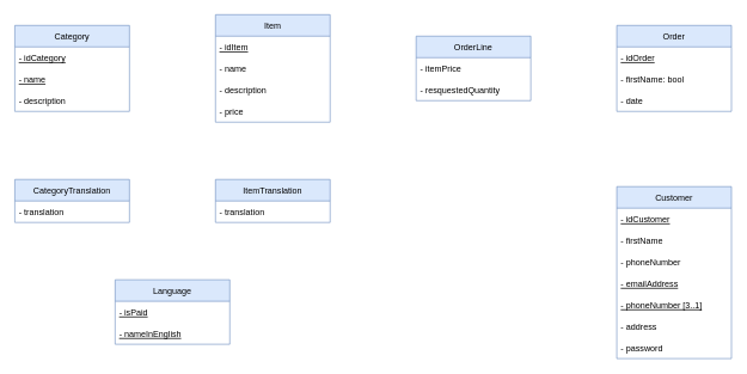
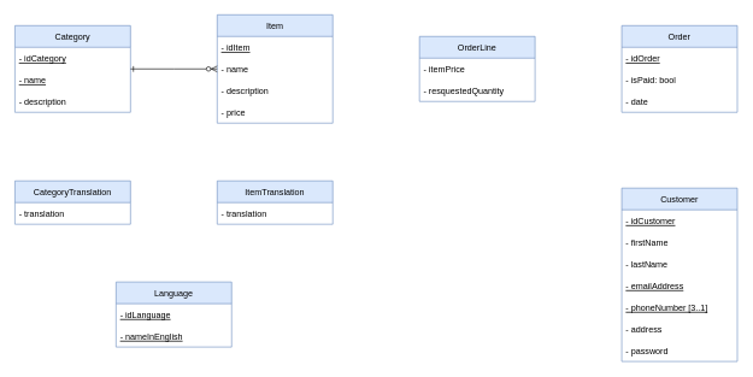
  <mxCell id="0" />
  <mxCell id="1" parent="0" />
  <mxCell id="2" value="Item" style="swimlane;fontStyle=0;childLayout=stackLayout;horizontal=1;startSize=30;horizontalStack=0;resizeParent=1;resizeParentMax=0;resizeLast=0;collapsible=1;marginBottom=0;fillColor=#dae8fc;strokeColor=#6c8ebf;" parent="1" vertex="1"><mxGeometry x="300" y="20" width="160" height="150" as="geometry" /></mxCell>
  <mxCell id="3" value="- idItem" style="text;strokeColor=none;fillColor=none;align=left;verticalAlign=middle;spacingLeft=4;spacingRight=4;overflow=hidden;points=[[0,0.5],[1,0.5]];portConstraint=eastwest;rotatable=0;fontStyle=4" parent="2" vertex="1"><mxGeometry y="30" width="160" height="30" as="geometry" /></mxCell>
  <mxCell id="4" value="- name" style="text;strokeColor=none;fillColor=none;align=left;verticalAlign=middle;spacingLeft=4;spacingRight=4;overflow=hidden;points=[[0,0.5],[1,0.5]];portConstraint=eastwest;rotatable=0;" parent="2" vertex="1"><mxGeometry y="60" width="160" height="30" as="geometry" /></mxCell>
  <mxCell id="5" value="- description" style="text;strokeColor=none;fillColor=none;align=left;verticalAlign=middle;spacingLeft=4;spacingRight=4;overflow=hidden;points=[[0,0.5],[1,0.5]];portConstraint=eastwest;rotatable=0;" parent="2" vertex="1"><mxGeometry y="90" width="160" height="30" as="geometry" /></mxCell>
  <mxCell id="6" value="- price" style="text;strokeColor=none;fillColor=none;align=left;verticalAlign=middle;spacingLeft=4;spacingRight=4;overflow=hidden;points=[[0,0.5],[1,0.5]];portConstraint=eastwest;rotatable=0;" parent="2" vertex="1"><mxGeometry y="120" width="160" height="30" as="geometry" /></mxCell>
  <mxCell id="7" value="Category" style="swimlane;fontStyle=0;childLayout=stackLayout;horizontal=1;startSize=30;horizontalStack=0;resizeParent=1;resizeParentMax=0;resizeLast=0;collapsible=1;marginBottom=0;fillColor=#dae8fc;strokeColor=#6c8ebf;" parent="1" vertex="1"><mxGeometry x="20" y="35" width="160" height="120" as="geometry" /></mxCell>
  <mxCell id="8" value="- idCategory" style="text;strokeColor=none;fillColor=none;align=left;verticalAlign=middle;spacingLeft=4;spacingRight=4;overflow=hidden;points=[[0,0.5],[1,0.5]];portConstraint=eastwest;rotatable=0;fontStyle=4" parent="7" vertex="1"><mxGeometry y="30" width="160" height="30" as="geometry" /></mxCell>
  <mxCell id="9" value="- name" style="text;strokeColor=none;fillColor=none;align=left;verticalAlign=middle;spacingLeft=4;spacingRight=4;overflow=hidden;points=[[0,0.5],[1,0.5]];portConstraint=eastwest;rotatable=0;fontStyle=4" parent="7" vertex="1"><mxGeometry y="60" width="160" height="30" as="geometry" /></mxCell>
  <mxCell id="10" value="- description" style="text;strokeColor=none;fillColor=none;align=left;verticalAlign=middle;spacingLeft=4;spacingRight=4;overflow=hidden;points=[[0,0.5],[1,0.5]];portConstraint=eastwest;rotatable=0;" parent="7" vertex="1"><mxGeometry y="90" width="160" height="30" as="geometry" /></mxCell>
  <mxCell id="11" value="OrderLine" style="swimlane;fontStyle=0;childLayout=stackLayout;horizontal=1;startSize=30;horizontalStack=0;resizeParent=1;resizeParentMax=0;resizeLast=0;collapsible=1;marginBottom=0;fillColor=#dae8fc;strokeColor=#6c8ebf;" parent="1" vertex="1"><mxGeometry y="50" width="160" height="90" as="geometry" x="580" /></mxCell>
  <mxCell id="12" value="- itemPrice" style="text;strokeColor=none;fillColor=none;align=left;verticalAlign=middle;spacingLeft=4;spacingRight=4;overflow=hidden;points=[[0,0.5],[1,0.5]];portConstraint=eastwest;rotatable=0;" parent="11" vertex="1"><mxGeometry y="30" width="160" height="30" as="geometry" /></mxCell>
  <mxCell id="13" value="- resquestedQuantity" style="text;strokeColor=none;fillColor=none;align=left;verticalAlign=middle;spacingLeft=4;spacingRight=4;overflow=hidden;points=[[0,0.5],[1,0.5]];portConstraint=eastwest;rotatable=0;" parent="11" vertex="1"><mxGeometry y="60" width="160" height="30" as="geometry" /></mxCell>
  <mxCell id="14" value="Order" style="swimlane;fontStyle=0;childLayout=stackLayout;horizontal=1;startSize=30;horizontalStack=0;resizeParent=1;resizeParentMax=0;resizeLast=0;collapsible=1;marginBottom=0;fillColor=#dae8fc;strokeColor=#6c8ebf;" parent="1" vertex="1"><mxGeometry x="860" y="35" width="160" height="120" as="geometry" /></mxCell>
  <mxCell id="15" value="- idOrder" style="text;strokeColor=none;fillColor=none;align=left;verticalAlign=middle;spacingLeft=4;spacingRight=4;overflow=hidden;points=[[0,0.5],[1,0.5]];portConstraint=eastwest;rotatable=0;fontStyle=4" parent="14" vertex="1"><mxGeometry y="30" width="160" height="30" as="geometry" /></mxCell>
- <mxCell id="16" value="- firstName: bool" style="text;strokeColor=none;fillColor=none;align=left;verticalAlign=middle;spacingLeft=4;spacingRight=4;overflow=hidden;points=[[0,0.5],[1,0.5]];portConstraint=eastwest;rotatable=0;" parent="14" vertex="1"><mxGeometry y="60" width="160" height="30" as="geometry" /></mxCell>
+ <mxCell id="16" value="- isPaid: bool" style="text;strokeColor=none;fillColor=none;align=left;verticalAlign=middle;spacingLeft=4;spacingRight=4;overflow=hidden;points=[[0,0.5],[1,0.5]];portConstraint=eastwest;rotatable=0;" parent="14" vertex="1"><mxGeometry y="60" width="160" height="30" as="geometry" /></mxCell>
  <mxCell id="17" value="- date" style="text;strokeColor=none;fillColor=none;align=left;verticalAlign=middle;spacingLeft=4;spacingRight=4;overflow=hidden;points=[[0,0.5],[1,0.5]];portConstraint=eastwest;rotatable=0;" parent="14" vertex="1"><mxGeometry y="90" width="160" height="30" as="geometry" /></mxCell>
  <mxCell id="18" value="Customer" style="swimlane;fontStyle=0;childLayout=stackLayout;horizontal=1;startSize=30;horizontalStack=0;resizeParent=1;resizeParentMax=0;resizeLast=0;collapsible=1;marginBottom=0;fillColor=#dae8fc;strokeColor=#6c8ebf;" parent="1" vertex="1"><mxGeometry x="860" y="260" width="160" height="240" as="geometry" /></mxCell>
  <mxCell id="19" value="- idCustomer" style="text;strokeColor=none;fillColor=none;align=left;verticalAlign=middle;spacingLeft=4;spacingRight=4;overflow=hidden;points=[[0,0.5],[1,0.5]];portConstraint=eastwest;rotatable=0;fontStyle=4" parent="18" vertex="1"><mxGeometry y="30" width="160" height="30" as="geometry" /></mxCell>
  <mxCell id="20" value="- firstName" style="text;strokeColor=none;fillColor=none;align=left;verticalAlign=middle;spacingLeft=4;spacingRight=4;overflow=hidden;points=[[0,0.5],[1,0.5]];portConstraint=eastwest;rotatable=0;" parent="18" vertex="1"><mxGeometry y="60" width="160" height="30" as="geometry" /></mxCell>
- <mxCell id="21" value="- phoneNumber" style="text;strokeColor=none;fillColor=none;align=left;verticalAlign=middle;spacingLeft=4;spacingRight=4;overflow=hidden;points=[[0,0.5],[1,0.5]];portConstraint=eastwest;rotatable=0;" parent="18" vertex="1"><mxGeometry y="90" width="160" height="30" as="geometry" /></mxCell>
+ <mxCell id="21" value="- lastName" style="text;strokeColor=none;fillColor=none;align=left;verticalAlign=middle;spacingLeft=4;spacingRight=4;overflow=hidden;points=[[0,0.5],[1,0.5]];portConstraint=eastwest;rotatable=0;" parent="18" vertex="1"><mxGeometry y="90" width="160" height="30" as="geometry" /></mxCell>
  <mxCell id="22" value="- emailAddress" style="text;strokeColor=none;fillColor=none;align=left;verticalAlign=middle;spacingLeft=4;spacingRight=4;overflow=hidden;points=[[0,0.5],[1,0.5]];portConstraint=eastwest;rotatable=0;fontStyle=4" parent="18" vertex="1"><mxGeometry y="120" width="160" height="30" as="geometry" /></mxCell>
  <mxCell id="23" value="- phoneNumber [3..1]" style="text;strokeColor=none;fillColor=none;align=left;verticalAlign=middle;spacingLeft=4;spacingRight=4;overflow=hidden;points=[[0,0.5],[1,0.5]];portConstraint=eastwest;rotatable=0;fontStyle=4" parent="18" vertex="1"><mxGeometry y="150" width="160" height="30" as="geometry" /></mxCell>
  <mxCell id="24" value="- address" style="text;strokeColor=none;fillColor=none;align=left;verticalAlign=middle;spacingLeft=4;spacingRight=4;overflow=hidden;points=[[0,0.5],[1,0.5]];portConstraint=eastwest;rotatable=0;" parent="18" vertex="1"><mxGeometry y="180" width="160" height="30" as="geometry" /></mxCell>
  <mxCell id="25" value="- password" style="text;strokeColor=none;fillColor=none;align=left;verticalAlign=middle;spacingLeft=4;spacingRight=4;overflow=hidden;points=[[0,0.5],[1,0.5]];portConstraint=eastwest;rotatable=0;" parent="18" vertex="1"><mxGeometry y="210" width="160" height="30" as="geometry" /></mxCell>
  <mxCell id="26" value="Language" style="swimlane;fontStyle=0;childLayout=stackLayout;horizontal=1;startSize=30;horizontalStack=0;resizeParent=1;resizeParentMax=0;resizeLast=0;collapsible=1;marginBottom=0;fillColor=#dae8fc;strokeColor=#6c8ebf;" parent="1" vertex="1"><mxGeometry x="160" y="390" width="160" height="90" as="geometry" /></mxCell>
- <mxCell id="27" value="- isPaid" style="text;strokeColor=none;fillColor=none;align=left;verticalAlign=middle;spacingLeft=4;spacingRight=4;overflow=hidden;points=[[0,0.5],[1,0.5]];portConstraint=eastwest;rotatable=0;fontStyle=4" parent="26" vertex="1"><mxGeometry y="30" width="160" height="30" as="geometry" /></mxCell>
+ <mxCell id="27" value="- idLanguage" style="text;strokeColor=none;fillColor=none;align=left;verticalAlign=middle;spacingLeft=4;spacingRight=4;overflow=hidden;points=[[0,0.5],[1,0.5]];portConstraint=eastwest;rotatable=0;fontStyle=4" parent="26" vertex="1"><mxGeometry y="30" width="160" height="30" as="geometry" /></mxCell>
  <mxCell id="28" value="- nameInEnglish" style="text;strokeColor=none;fillColor=none;align=left;verticalAlign=middle;spacingLeft=4;spacingRight=4;overflow=hidden;points=[[0,0.5],[1,0.5]];portConstraint=eastwest;rotatable=0;fontStyle=4" parent="26" vertex="1"><mxGeometry y="60" width="160" height="30" as="geometry" /></mxCell>
  <mxCell id="29" value="ItemTranslation" style="swimlane;fontStyle=0;childLayout=stackLayout;horizontal=1;startSize=30;horizontalStack=0;resizeParent=1;resizeParentMax=0;resizeLast=0;collapsible=1;marginBottom=0;fillColor=#dae8fc;strokeColor=#6c8ebf;" parent="1" vertex="1"><mxGeometry x="300" y="250" width="160" height="60" as="geometry" /></mxCell>
  <mxCell id="30" value="- translation" style="text;strokeColor=none;fillColor=none;align=left;verticalAlign=middle;spacingLeft=4;spacingRight=4;overflow=hidden;points=[[0,0.5],[1,0.5]];portConstraint=eastwest;rotatable=0;" parent="29" vertex="1"><mxGeometry y="30" width="160" height="30" as="geometry" /></mxCell>
  <mxCell id="31" value="CategoryTranslation" style="swimlane;fontStyle=0;childLayout=stackLayout;horizontal=1;startSize=30;horizontalStack=0;resizeParent=1;resizeParentMax=0;resizeLast=0;collapsible=1;marginBottom=0;fillColor=#dae8fc;strokeColor=#6c8ebf;" parent="1" vertex="1"><mxGeometry x="20" y="250" width="160" height="60" as="geometry" /></mxCell>
  <mxCell id="32" value="- translation" style="text;strokeColor=none;fillColor=none;align=left;verticalAlign=middle;spacingLeft=4;spacingRight=4;overflow=hidden;points=[[0,0.5],[1,0.5]];portConstraint=eastwest;rotatable=0;" parent="31" vertex="1"><mxGeometry y="30" width="160" height="30" as="geometry" /></mxCell>
+ <mxCell id="33" value="" style="edgeStyle=elbowEdgeStyle;fontSize=12;html=1;endArrow=ERzeroToMany;startArrow=ERone;rounded=0;startFill=0;" parent="1" source="7" target="2" edge="1"><mxGeometry width="100" height="100" relative="1" as="geometry"><mxPoint x="400" y="-50" as="sourcePoint" /><mxPoint x="500" y="-150" as="targetPoint" /></mxGeometry></mxCell>
